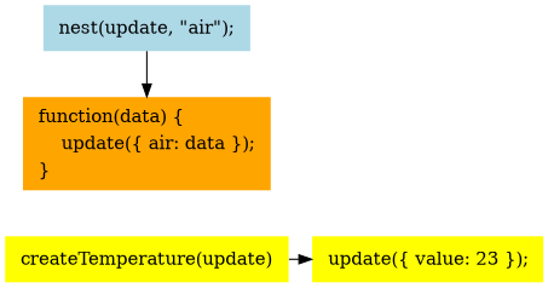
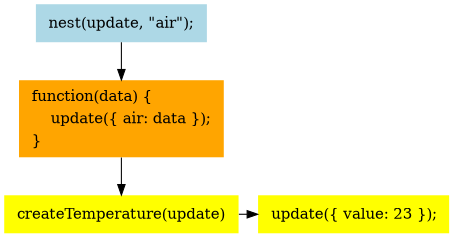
  digraph {
    node [fillcolor=yellow shape=plaintext style=filled]
    n1 [label=<     <table border="0">       <tr><td>createTemperature(update)</td></tr>     </table>   >]
    n2 [label=<     <table border="0">       <tr><td>update({ value: 23 });</td></tr>     </table>   >]
    n3 [fillcolor=lightblue label=<     <table border="0">       <tr>         <td>nest(update, "air");</td>       </tr>     </table>   >]
    n4 [fillcolor=orange label=<     <table border="0">       <tr><td align="left">function(data) {</td></tr>       <tr><td align="left">    update({ air: data });</td></tr>       <tr><td align="left">}</td></tr>     </table>   >]
    subgraph sub_1 {
      rank=same
      n1
      n2
    }
    n1 -> n2
    n3 -> n4
+   n4 -> n1
  }
